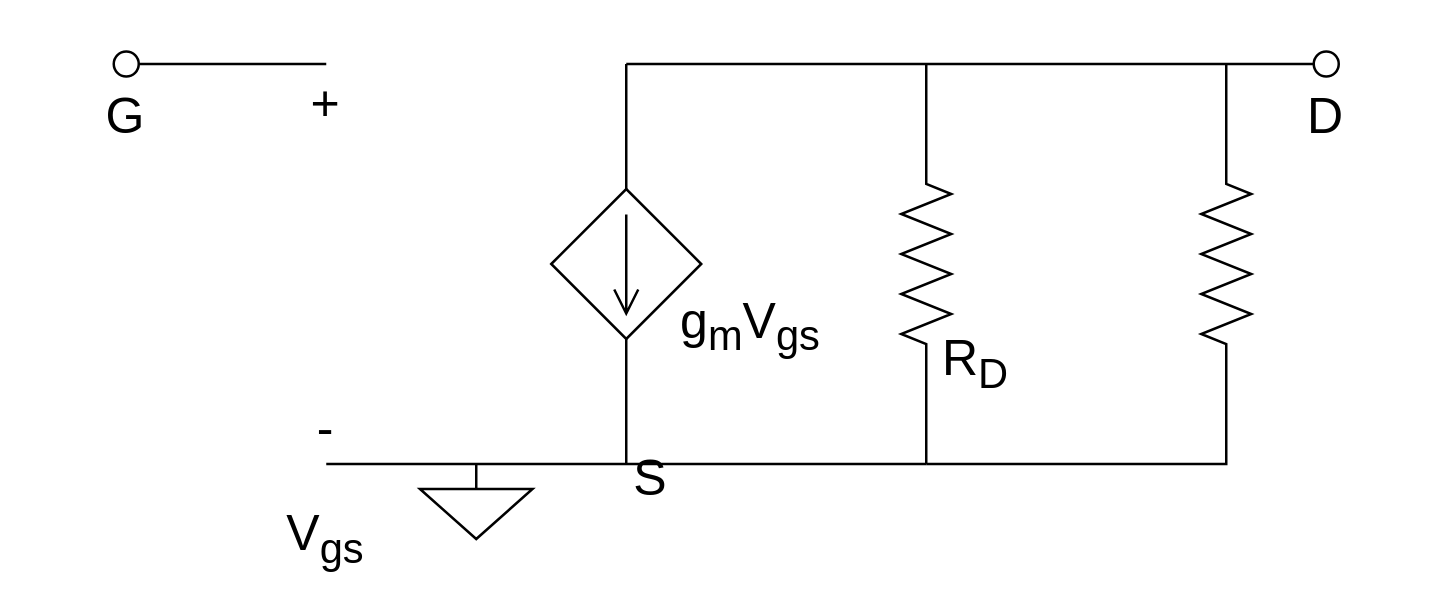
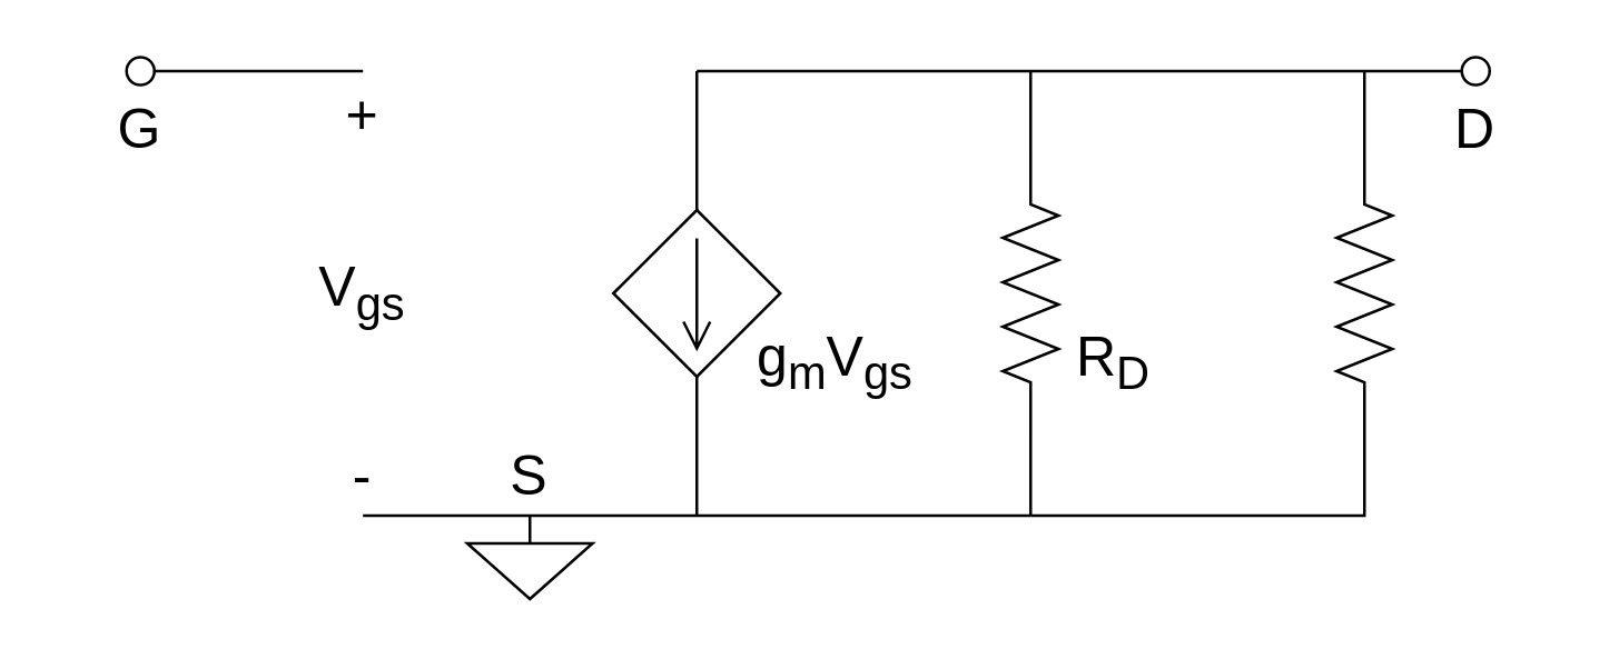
  <mxCell id="0" />
  <mxCell id="1" parent="0" />
  <mxCell id="2" value="" style="pointerEvents=1;verticalLabelPosition=bottom;shadow=0;dashed=0;align=center;html=1;verticalAlign=top;shape=mxgraph.electrical.resistors.resistor_2;rotation=90;" vertex="1" parent="1"><mxGeometry x="320" y="95" width="100" height="20" as="geometry" /></mxCell>
  <mxCell id="3" value="" style="pointerEvents=1;verticalLabelPosition=bottom;shadow=0;dashed=0;align=center;html=1;verticalAlign=top;shape=mxgraph.electrical.signal_sources.source;aspect=fixed;points=[[0.5,0,0],[1,0.5,0],[0.5,1,0],[0,0.5,0]];elSignalType=dc2;elSourceType=dependent;" vertex="1" parent="1"><mxGeometry x="220" y="75" width="60" height="60" as="geometry" /></mxCell>
  <mxCell id="4" value="" style="endArrow=none;html=1;strokeWidth=1;rounded=0;" edge="1" parent="1"><mxGeometry width="100" relative="1" as="geometry"><mxPoint x="130" y="185" as="sourcePoint" /><mxPoint x="370" y="185" as="targetPoint" /></mxGeometry></mxCell>
  <mxCell id="5" value="" style="endArrow=none;html=1;strokeWidth=1;rounded=0;" edge="1" parent="1"><mxGeometry width="100" relative="1" as="geometry"><mxPoint x="50" y="25" as="sourcePoint" /><mxPoint x="130" y="25" as="targetPoint" /></mxGeometry></mxCell>
  <mxCell id="6" value="&lt;font style=&quot;font-size: 20px;&quot;&gt;+&lt;/font&gt;" style="text;html=1;align=center;verticalAlign=middle;whiteSpace=wrap;rounded=0;" vertex="1" parent="1"><mxGeometry x="100" y="25" width="60" height="30" as="geometry" /></mxCell>
  <mxCell id="7" value="&lt;font style=&quot;font-size: 20px;&quot;&gt;-&lt;/font&gt;" style="text;html=1;align=center;verticalAlign=middle;whiteSpace=wrap;rounded=0;" vertex="1" parent="1"><mxGeometry x="100" y="155" width="60" height="30" as="geometry" /></mxCell>
  <mxCell id="8" value="&lt;font style=&quot;font-size: 20px;&quot;&gt;g&lt;sub&gt;m&lt;/sub&gt;V&lt;sub&gt;gs&lt;/sub&gt;&lt;/font&gt;" style="text;html=1;align=center;verticalAlign=middle;whiteSpace=wrap;rounded=0;" vertex="1" parent="1"><mxGeometry x="270" y="115" width="60" height="30" as="geometry" /></mxCell>
- <mxCell id="9" value="&lt;span style=&quot;font-size: 20px;&quot;&gt;R&lt;sub&gt;D&lt;/sub&gt;&lt;/span&gt;" style="text;html=1;align=center;verticalAlign=middle;whiteSpace=wrap;rounded=0;" vertex="1" parent="1"><mxGeometry x="360" y="130" width="60" height="30" as="geometry" /></mxCell>
+ <mxCell id="9" value="&lt;span style=&quot;font-size: 20px;&quot;&gt;R&lt;sub&gt;D&lt;/sub&gt;&lt;/span&gt;" style="text;html=1;align=center;verticalAlign=middle;whiteSpace=wrap;rounded=0;" vertex="1" parent="1"><mxGeometry x="370" y="115" width="60" height="30" as="geometry" /></mxCell>
  <mxCell id="10" value="" style="endArrow=none;html=1;strokeWidth=1;rounded=0;entryX=0.5;entryY=1;entryDx=0;entryDy=0;entryPerimeter=0;" edge="1" parent="1" target="3"><mxGeometry width="100" relative="1" as="geometry"><mxPoint x="250" y="185" as="sourcePoint" /><mxPoint x="220" y="95" as="targetPoint" /></mxGeometry></mxCell>
  <mxCell id="11" value="" style="endArrow=none;html=1;strokeWidth=1;rounded=0;entryX=1;entryY=0.5;entryDx=0;entryDy=0;entryPerimeter=0;" edge="1" parent="1" target="2"><mxGeometry width="100" relative="1" as="geometry"><mxPoint x="370" y="185" as="sourcePoint" /><mxPoint x="220" y="95" as="targetPoint" /></mxGeometry></mxCell>
  <mxCell id="12" value="" style="endArrow=none;html=1;strokeWidth=1;rounded=0;" edge="1" parent="1"><mxGeometry width="100" relative="1" as="geometry"><mxPoint x="530" y="25" as="sourcePoint" /><mxPoint x="250" y="25" as="targetPoint" /></mxGeometry></mxCell>
  <mxCell id="13" value="" style="endArrow=none;html=1;strokeWidth=1;rounded=0;exitX=0.5;exitY=0;exitDx=0;exitDy=0;exitPerimeter=0;" edge="1" parent="1" source="3"><mxGeometry width="100" relative="1" as="geometry"><mxPoint x="120" y="95" as="sourcePoint" /><mxPoint x="250" y="25" as="targetPoint" /></mxGeometry></mxCell>
  <mxCell id="14" value="" style="endArrow=none;html=1;strokeWidth=1;rounded=0;entryX=0;entryY=0.5;entryDx=0;entryDy=0;entryPerimeter=0;" edge="1" parent="1" target="2"><mxGeometry width="100" relative="1" as="geometry"><mxPoint x="370" y="25" as="sourcePoint" /><mxPoint x="220" y="95" as="targetPoint" /></mxGeometry></mxCell>
  <mxCell id="15" value="" style="verticalLabelPosition=bottom;shadow=0;dashed=0;align=center;html=1;verticalAlign=top;strokeWidth=1;shape=ellipse;" vertex="1" parent="1"><mxGeometry x="525" y="20" width="10" height="10" as="geometry" /></mxCell>
  <mxCell id="16" value="" style="verticalLabelPosition=bottom;shadow=0;dashed=0;align=center;html=1;verticalAlign=top;strokeWidth=1;shape=ellipse;" vertex="1" parent="1"><mxGeometry x="45" y="20" width="10" height="10" as="geometry" /></mxCell>
  <mxCell id="17" value="&lt;font style=&quot;font-size: 20px;&quot;&gt;D&lt;/font&gt;" style="text;html=1;align=center;verticalAlign=middle;whiteSpace=wrap;rounded=0;" vertex="1" parent="1"><mxGeometry x="500" y="30" width="60" height="30" as="geometry" /></mxCell>
  <mxCell id="18" value="&lt;font style=&quot;font-size: 20px;&quot;&gt;G&lt;/font&gt;" style="text;html=1;align=center;verticalAlign=middle;whiteSpace=wrap;rounded=0;" vertex="1" parent="1"><mxGeometry x="20" y="30" width="60" height="30" as="geometry" /></mxCell>
- <mxCell id="19" value="&lt;font style=&quot;font-size: 20px;&quot;&gt;S&lt;/font&gt;" style="text;html=1;align=center;verticalAlign=middle;whiteSpace=wrap;rounded=0;" vertex="1" parent="1"><mxGeometry x="230" y="175" width="60" height="30" as="geometry" /></mxCell>
- <mxCell id="20" value="&lt;font style=&quot;font-size: 20px;&quot;&gt;V&lt;sub&gt;gs&lt;/sub&gt;&lt;/font&gt;" style="text;html=1;align=center;verticalAlign=middle;whiteSpace=wrap;rounded=0;" vertex="1" parent="1"><mxGeometry x="100" y="200" width="60" height="30" as="geometry" /></mxCell>
+ <mxCell id="19" value="&lt;font style=&quot;font-size: 20px;&quot;&gt;S&lt;/font&gt;" style="text;html=1;align=center;verticalAlign=middle;whiteSpace=wrap;rounded=0;" vertex="1" parent="1"><mxGeometry x="160" y="155" width="60" height="30" as="geometry" /></mxCell>
+ <mxCell id="20" value="&lt;font style=&quot;font-size: 20px;&quot;&gt;V&lt;sub&gt;gs&lt;/sub&gt;&lt;/font&gt;" style="text;html=1;align=center;verticalAlign=middle;whiteSpace=wrap;rounded=0;" vertex="1" parent="1"><mxGeometry x="100" y="90" width="60" height="30" as="geometry" /></mxCell>
  <mxCell id="21" value="" style="pointerEvents=1;verticalLabelPosition=bottom;shadow=0;dashed=0;align=center;html=1;verticalAlign=top;shape=mxgraph.electrical.signal_sources.signal_ground;" vertex="1" parent="1"><mxGeometry x="167.5" y="185" width="45" height="30" as="geometry" /></mxCell>
  <mxCell id="22" value="" style="pointerEvents=1;verticalLabelPosition=bottom;shadow=0;dashed=0;align=center;html=1;verticalAlign=top;shape=mxgraph.electrical.resistors.resistor_2;rotation=90;" vertex="1" parent="1"><mxGeometry x="440" y="95" width="100" height="20" as="geometry" /></mxCell>
  <mxCell id="23" value="" style="endArrow=none;html=1;strokeWidth=1;rounded=0;entryX=0;entryY=0.5;entryDx=0;entryDy=0;entryPerimeter=0;" edge="1" parent="1" target="22"><mxGeometry width="100" relative="1" as="geometry"><mxPoint x="490" y="25" as="sourcePoint" /><mxPoint x="460" y="130" as="targetPoint" /></mxGeometry></mxCell>
  <mxCell id="24" value="" style="endArrow=none;html=1;strokeWidth=1;rounded=0;entryX=1;entryY=0.5;entryDx=0;entryDy=0;entryPerimeter=0;" edge="1" parent="1" target="22"><mxGeometry width="100" relative="1" as="geometry"><mxPoint x="370" y="185" as="sourcePoint" /><mxPoint x="450" y="80" as="targetPoint" /><Array as="points"><mxPoint x="490" y="185" /></Array></mxGeometry></mxCell>
